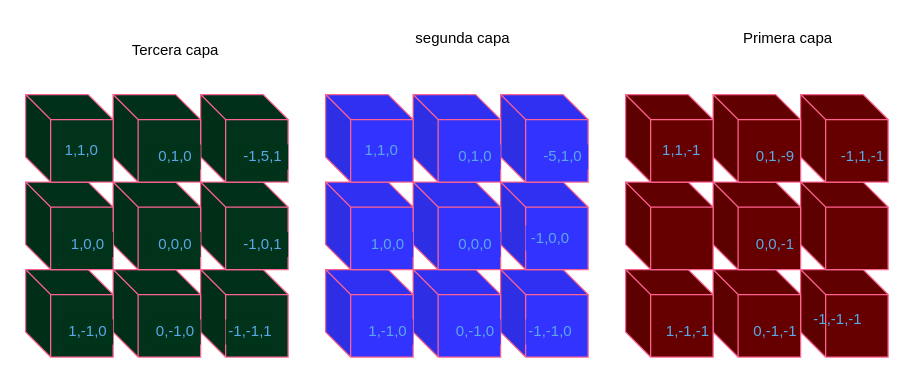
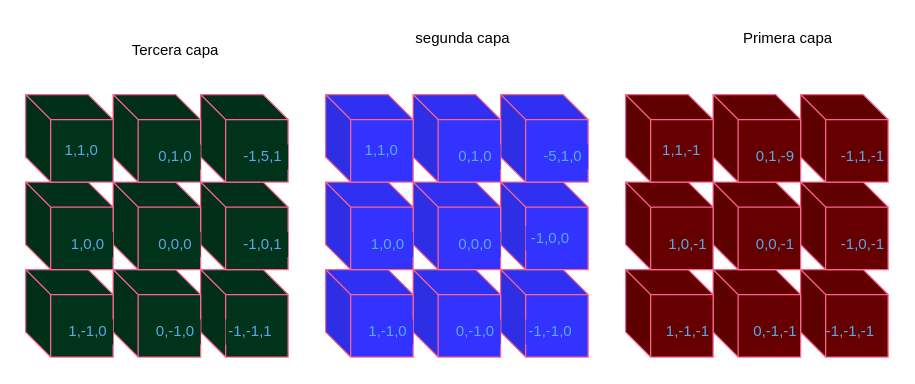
  <mxCell id="0" />
  <mxCell id="1" parent="0" />
  <mxCell id="2" value="" style="shape=cube;whiteSpace=wrap;html=1;boundedLbl=1;backgroundOutline=1;darkOpacity=0.05;darkOpacity2=0.1;rounded=0;sketch=0;strokeColor=#FF6392;fillColor=#660000;fontColor=#5AA9E6;" parent="1" vertex="1"><mxGeometry x="640" y="215" width="70" height="70" as="geometry" /></mxCell>
  <mxCell id="3" value="" style="shape=cube;whiteSpace=wrap;html=1;boundedLbl=1;backgroundOutline=1;darkOpacity=0.05;darkOpacity2=0.1;rounded=0;sketch=0;strokeColor=#FF6392;fillColor=#660000;fontColor=#5AA9E6;" parent="1" vertex="1"><mxGeometry x="570" y="215" width="70" height="70" as="geometry" /></mxCell>
  <mxCell id="4" value="" style="shape=cube;whiteSpace=wrap;html=1;boundedLbl=1;backgroundOutline=1;darkOpacity=0.05;darkOpacity2=0.1;rounded=0;sketch=0;strokeColor=#FF6392;fillColor=#660000;fontColor=#5AA9E6;" parent="1" vertex="1"><mxGeometry x="500" y="215" width="70" height="70" as="geometry" /></mxCell>
  <mxCell id="5" value="" style="shape=cube;whiteSpace=wrap;html=1;boundedLbl=1;backgroundOutline=1;darkOpacity=0.05;darkOpacity2=0.1;rounded=0;sketch=0;strokeColor=#FF6392;fillColor=#660000;fontColor=#5AA9E6;" parent="1" vertex="1"><mxGeometry x="640" y="145" width="70" height="70" as="geometry" /></mxCell>
  <mxCell id="6" value="" style="shape=cube;whiteSpace=wrap;html=1;boundedLbl=1;backgroundOutline=1;darkOpacity=0.05;darkOpacity2=0.1;rounded=0;sketch=0;strokeColor=#FF6392;fillColor=#660000;fontColor=#5AA9E6;" parent="1" vertex="1"><mxGeometry x="570" y="145" width="70" height="70" as="geometry" /></mxCell>
  <mxCell id="7" value="" style="shape=cube;whiteSpace=wrap;html=1;boundedLbl=1;backgroundOutline=1;darkOpacity=0.05;darkOpacity2=0.1;rounded=0;sketch=0;strokeColor=#FF6392;fillColor=#660000;fontColor=#5AA9E6;" parent="1" vertex="1"><mxGeometry x="500" y="145" width="70" height="70" as="geometry" /></mxCell>
- <mxCell id="8" value="-1,-1,-1" style="text;html=1;strokeColor=none;fillColor=none;align=center;verticalAlign=middle;whiteSpace=wrap;rounded=0;sketch=0;fontColor=#5AA9E6;" parent="1" vertex="1"><mxGeometry x="650" y="245" width="40" height="20" as="geometry" /></mxCell>
+ <mxCell id="8" value="-1,-1,-1" style="text;html=1;strokeColor=none;fillColor=none;align=center;verticalAlign=middle;whiteSpace=wrap;rounded=0;sketch=0;fontColor=#5AA9E6;" parent="1" vertex="1"><mxGeometry x="660" y="255" width="40" height="20" as="geometry" /></mxCell>
  <mxCell id="9" value="0,-1,-1" style="text;html=1;strokeColor=none;fillColor=none;align=center;verticalAlign=middle;whiteSpace=wrap;rounded=0;sketch=0;fontColor=#5AA9E6;" parent="1" vertex="1"><mxGeometry x="600" y="255" width="40" height="20" as="geometry" /></mxCell>
  <mxCell id="10" value="1,-1,-1" style="text;html=1;strokeColor=none;fillColor=none;align=center;verticalAlign=middle;whiteSpace=wrap;rounded=0;sketch=0;fontColor=#5AA9E6;" parent="1" vertex="1"><mxGeometry x="530" y="255" width="40" height="20" as="geometry" /></mxCell>
+ <mxCell id="11" value="-1,0,-1" style="text;html=1;strokeColor=none;fillColor=none;align=center;verticalAlign=middle;whiteSpace=wrap;rounded=0;sketch=0;fontColor=#5AA9E6;" parent="1" vertex="1"><mxGeometry x="670" y="185" width="40" height="20" as="geometry" /></mxCell>
  <mxCell id="12" value="0,0,-1" style="text;html=1;strokeColor=none;fillColor=none;align=center;verticalAlign=middle;whiteSpace=wrap;rounded=0;sketch=0;fontColor=#5AA9E6;" parent="1" vertex="1"><mxGeometry x="600" y="185" width="40" height="20" as="geometry" /></mxCell>
+ <mxCell id="13" value="1,0,-1" style="text;html=1;strokeColor=none;fillColor=none;align=center;verticalAlign=middle;whiteSpace=wrap;rounded=0;sketch=0;fontColor=#5AA9E6;" parent="1" vertex="1"><mxGeometry x="530" y="185" width="40" height="20" as="geometry" /></mxCell>
  <mxCell id="14" value="" style="shape=cube;whiteSpace=wrap;html=1;boundedLbl=1;backgroundOutline=1;darkOpacity=0.05;darkOpacity2=0.1;rounded=0;sketch=0;strokeColor=#FF6392;fillColor=#660000;fontColor=#5AA9E6;" parent="1" vertex="1"><mxGeometry x="640" y="75" width="70" height="70" as="geometry" /></mxCell>
  <mxCell id="15" value="" style="shape=cube;whiteSpace=wrap;html=1;boundedLbl=1;backgroundOutline=1;darkOpacity=0.05;darkOpacity2=0.1;rounded=0;sketch=0;strokeColor=#FF6392;fillColor=#660000;fontColor=#5AA9E6;" parent="1" vertex="1"><mxGeometry x="570" y="75" width="70" height="70" as="geometry" /></mxCell>
  <mxCell id="16" value="1,1,-1" style="shape=cube;whiteSpace=wrap;html=1;boundedLbl=1;backgroundOutline=1;darkOpacity=0.05;darkOpacity2=0.1;rounded=0;sketch=0;strokeColor=#FF6392;fillColor=#660000;fontColor=#5AA9E6;" parent="1" vertex="1"><mxGeometry x="500" y="75" width="70" height="70" as="geometry" /></mxCell>
  <mxCell id="17" value="-1,1,-1" style="text;html=1;strokeColor=none;fillColor=none;align=center;verticalAlign=middle;whiteSpace=wrap;rounded=0;sketch=0;fontColor=#5AA9E6;" parent="1" vertex="1"><mxGeometry x="670" y="115" width="40" height="20" as="geometry" /></mxCell>
  <mxCell id="18" value="0,1,-9" style="text;html=1;strokeColor=none;fillColor=none;align=center;verticalAlign=middle;whiteSpace=wrap;rounded=0;sketch=0;fontColor=#5AA9E6;" parent="1" vertex="1"><mxGeometry x="600" y="115" width="40" height="20" as="geometry" /></mxCell>
  <mxCell id="19" value="" style="shape=cube;whiteSpace=wrap;html=1;boundedLbl=1;backgroundOutline=1;darkOpacity=0.05;darkOpacity2=0.1;rounded=0;sketch=0;strokeColor=#FF6392;fillColor=#3333FF;fontColor=#5AA9E6;" parent="1" vertex="1"><mxGeometry x="400" y="215" width="70" height="70" as="geometry" /></mxCell>
  <mxCell id="20" value="" style="shape=cube;whiteSpace=wrap;html=1;boundedLbl=1;backgroundOutline=1;darkOpacity=0.05;darkOpacity2=0.1;rounded=0;sketch=0;strokeColor=#FF6392;fillColor=#3333FF;fontColor=#5AA9E6;" parent="1" vertex="1"><mxGeometry x="330" y="215" width="70" height="70" as="geometry" /></mxCell>
  <mxCell id="21" value="" style="shape=cube;whiteSpace=wrap;html=1;boundedLbl=1;backgroundOutline=1;darkOpacity=0.05;darkOpacity2=0.1;rounded=0;sketch=0;strokeColor=#FF6392;fillColor=#3333FF;fontColor=#5AA9E6;" parent="1" vertex="1"><mxGeometry x="260" y="215" width="70" height="70" as="geometry" /></mxCell>
  <mxCell id="22" value="" style="shape=cube;whiteSpace=wrap;html=1;boundedLbl=1;backgroundOutline=1;darkOpacity=0.05;darkOpacity2=0.1;rounded=0;sketch=0;strokeColor=#FF6392;fillColor=#3333FF;fontColor=#5AA9E6;" parent="1" vertex="1"><mxGeometry x="400" y="145" width="70" height="70" as="geometry" /></mxCell>
  <mxCell id="23" value="" style="shape=cube;whiteSpace=wrap;html=1;boundedLbl=1;backgroundOutline=1;darkOpacity=0.05;darkOpacity2=0.1;rounded=0;sketch=0;strokeColor=#FF6392;fillColor=#3333FF;fontColor=#5AA9E6;" parent="1" vertex="1"><mxGeometry x="330" y="145" width="70" height="70" as="geometry" /></mxCell>
  <mxCell id="24" value="" style="shape=cube;whiteSpace=wrap;html=1;boundedLbl=1;backgroundOutline=1;darkOpacity=0.05;darkOpacity2=0.1;rounded=0;sketch=0;strokeColor=#FF6392;fillColor=#3333FF;fontColor=#5AA9E6;" parent="1" vertex="1"><mxGeometry x="260" y="145" width="70" height="70" as="geometry" /></mxCell>
  <mxCell id="25" value="-1,-1,0" style="text;html=1;strokeColor=none;fillColor=#3333FF;align=center;verticalAlign=middle;whiteSpace=wrap;rounded=0;sketch=0;fontColor=#5AA9E6;" parent="1" vertex="1"><mxGeometry x="420" y="255" width="40" height="20" as="geometry" /></mxCell>
  <mxCell id="26" value="0,-1,0" style="text;html=1;strokeColor=none;fillColor=#3333FF;align=center;verticalAlign=middle;whiteSpace=wrap;rounded=0;sketch=0;fontColor=#5AA9E6;" parent="1" vertex="1"><mxGeometry x="360" y="255" width="40" height="20" as="geometry" /></mxCell>
  <mxCell id="27" value="1,-1,0" style="text;html=1;strokeColor=none;fillColor=#3333FF;align=center;verticalAlign=middle;whiteSpace=wrap;rounded=0;sketch=0;fontColor=#5AA9E6;" parent="1" vertex="1"><mxGeometry x="290" y="255" width="40" height="20" as="geometry" /></mxCell>
  <mxCell id="28" value="-1,0,0" style="text;html=1;strokeColor=none;fillColor=#3333FF;align=center;verticalAlign=middle;whiteSpace=wrap;rounded=0;sketch=0;fontColor=#5AA9E6;" parent="1" vertex="1"><mxGeometry x="420" y="180" width="40" height="20" as="geometry" /></mxCell>
  <mxCell id="29" value="0,0,0" style="text;html=1;strokeColor=none;fillColor=#3333FF;align=center;verticalAlign=middle;whiteSpace=wrap;rounded=0;sketch=0;fontColor=#5AA9E6;" parent="1" vertex="1"><mxGeometry x="360" y="185" width="40" height="20" as="geometry" /></mxCell>
  <mxCell id="30" value="1,0,0" style="text;html=1;strokeColor=none;fillColor=#3333FF;align=center;verticalAlign=middle;whiteSpace=wrap;rounded=0;sketch=0;fontColor=#5AA9E6;" parent="1" vertex="1"><mxGeometry x="290" y="185" width="40" height="20" as="geometry" /></mxCell>
  <mxCell id="31" value="" style="shape=cube;whiteSpace=wrap;html=1;boundedLbl=1;backgroundOutline=1;darkOpacity=0.05;darkOpacity2=0.1;rounded=0;sketch=0;strokeColor=#FF6392;fillColor=#3333FF;fontColor=#5AA9E6;" parent="1" vertex="1"><mxGeometry x="400" y="75" width="70" height="70" as="geometry" /></mxCell>
  <mxCell id="32" value="" style="shape=cube;whiteSpace=wrap;html=1;boundedLbl=1;backgroundOutline=1;darkOpacity=0.05;darkOpacity2=0.1;rounded=0;sketch=0;strokeColor=#FF6392;fillColor=#3333FF;fontColor=#5AA9E6;" parent="1" vertex="1"><mxGeometry x="330" y="75" width="70" height="70" as="geometry" /></mxCell>
  <mxCell id="33" value="1,1,0" style="shape=cube;whiteSpace=wrap;html=1;boundedLbl=1;backgroundOutline=1;darkOpacity=0.05;darkOpacity2=0.1;rounded=0;sketch=0;strokeColor=#FF6392;fillColor=#3333FF;fontColor=#5AA9E6;" parent="1" vertex="1"><mxGeometry x="260" y="75" width="70" height="70" as="geometry" /></mxCell>
  <mxCell id="34" value="-5,1,0" style="text;html=1;strokeColor=none;fillColor=#3333FF;align=center;verticalAlign=middle;whiteSpace=wrap;rounded=0;sketch=0;fontColor=#5AA9E6;" parent="1" vertex="1"><mxGeometry x="430" y="115" width="40" height="20" as="geometry" /></mxCell>
  <mxCell id="35" value="0,1,0" style="text;html=1;strokeColor=none;fillColor=#3333FF;align=center;verticalAlign=middle;whiteSpace=wrap;rounded=0;sketch=0;fontColor=#5AA9E6;" parent="1" vertex="1"><mxGeometry x="360" y="115" width="40" height="20" as="geometry" /></mxCell>
  <mxCell id="36" value="" style="shape=cube;whiteSpace=wrap;html=1;boundedLbl=1;backgroundOutline=1;darkOpacity=0.05;darkOpacity2=0.1;rounded=0;sketch=0;strokeColor=#FF6392;fillColor=#00331A;fontColor=#5AA9E6;" parent="1" vertex="1"><mxGeometry x="160" y="215" width="70" height="70" as="geometry" /></mxCell>
  <mxCell id="37" value="" style="shape=cube;whiteSpace=wrap;html=1;boundedLbl=1;backgroundOutline=1;darkOpacity=0.05;darkOpacity2=0.1;rounded=0;sketch=0;strokeColor=#FF6392;fillColor=#00331A;fontColor=#5AA9E6;" parent="1" vertex="1"><mxGeometry x="90" y="215" width="70" height="70" as="geometry" /></mxCell>
  <mxCell id="38" value="" style="shape=cube;whiteSpace=wrap;html=1;boundedLbl=1;backgroundOutline=1;darkOpacity=0.05;darkOpacity2=0.1;rounded=0;sketch=0;strokeColor=#FF6392;fillColor=#00331A;fontColor=#5AA9E6;" parent="1" vertex="1"><mxGeometry x="20" y="215" width="70" height="70" as="geometry" /></mxCell>
  <mxCell id="39" value="" style="shape=cube;whiteSpace=wrap;html=1;boundedLbl=1;backgroundOutline=1;darkOpacity=0.05;darkOpacity2=0.1;rounded=0;sketch=0;strokeColor=#FF6392;fillColor=#00331A;fontColor=#5AA9E6;" parent="1" vertex="1"><mxGeometry x="160" y="145" width="70" height="70" as="geometry" /></mxCell>
  <mxCell id="40" value="" style="shape=cube;whiteSpace=wrap;html=1;boundedLbl=1;backgroundOutline=1;darkOpacity=0.05;darkOpacity2=0.1;rounded=0;sketch=0;strokeColor=#FF6392;fillColor=#00331A;fontColor=#5AA9E6;" parent="1" vertex="1"><mxGeometry x="90" y="145" width="70" height="70" as="geometry" /></mxCell>
  <mxCell id="41" value="" style="shape=cube;whiteSpace=wrap;html=1;boundedLbl=1;backgroundOutline=1;darkOpacity=0.05;darkOpacity2=0.1;rounded=0;sketch=0;strokeColor=#FF6392;fillColor=#00331A;fontColor=#5AA9E6;" parent="1" vertex="1"><mxGeometry x="20" y="145" width="70" height="70" as="geometry" /></mxCell>
  <mxCell id="42" value="-1,-1,1" style="text;html=1;strokeColor=none;fillColor=#00331A;align=center;verticalAlign=middle;whiteSpace=wrap;rounded=0;sketch=0;fontColor=#5AA9E6;" parent="1" vertex="1"><mxGeometry x="180" y="255" width="40" height="20" as="geometry" /></mxCell>
  <mxCell id="43" value="0,-1,0" style="text;html=1;strokeColor=none;fillColor=#00331A;align=center;verticalAlign=middle;whiteSpace=wrap;rounded=0;sketch=0;fontColor=#5AA9E6;" parent="1" vertex="1"><mxGeometry x="120" y="255" width="40" height="20" as="geometry" /></mxCell>
  <mxCell id="44" value="1,-1,0" style="text;html=1;strokeColor=none;fillColor=#00331A;align=center;verticalAlign=middle;whiteSpace=wrap;rounded=0;sketch=0;fontColor=#5AA9E6;" parent="1" vertex="1"><mxGeometry x="50" y="255" width="40" height="20" as="geometry" /></mxCell>
  <mxCell id="45" value="-1,0,1" style="text;html=1;strokeColor=none;fillColor=#00331A;align=center;verticalAlign=middle;whiteSpace=wrap;rounded=0;sketch=0;fontColor=#5AA9E6;" parent="1" vertex="1"><mxGeometry x="190" y="185" width="40" height="20" as="geometry" /></mxCell>
  <mxCell id="46" value="0,0,0" style="text;html=1;strokeColor=none;fillColor=#00331A;align=center;verticalAlign=middle;whiteSpace=wrap;rounded=0;sketch=0;fontColor=#5AA9E6;" parent="1" vertex="1"><mxGeometry x="120" y="185" width="40" height="20" as="geometry" /></mxCell>
  <mxCell id="47" value="1,0,0" style="text;html=1;strokeColor=none;fillColor=#00331A;align=center;verticalAlign=middle;whiteSpace=wrap;rounded=0;sketch=0;fontColor=#5AA9E6;" parent="1" vertex="1"><mxGeometry x="50" y="185" width="40" height="20" as="geometry" /></mxCell>
  <mxCell id="48" value="" style="shape=cube;whiteSpace=wrap;html=1;boundedLbl=1;backgroundOutline=1;darkOpacity=0.05;darkOpacity2=0.1;rounded=0;sketch=0;strokeColor=#FF6392;fillColor=#00331A;fontColor=#5AA9E6;" parent="1" vertex="1"><mxGeometry x="160" y="75" width="70" height="70" as="geometry" /></mxCell>
  <mxCell id="49" value="" style="shape=cube;whiteSpace=wrap;html=1;boundedLbl=1;backgroundOutline=1;darkOpacity=0.05;darkOpacity2=0.1;rounded=0;sketch=0;strokeColor=#FF6392;fillColor=#00331A;fontColor=#5AA9E6;" parent="1" vertex="1"><mxGeometry x="90" y="75" width="70" height="70" as="geometry" /></mxCell>
  <mxCell id="50" value="1,1,0" style="shape=cube;whiteSpace=wrap;html=1;boundedLbl=1;backgroundOutline=1;darkOpacity=0.05;darkOpacity2=0.1;rounded=0;sketch=0;strokeColor=#FF6392;fillColor=#00331A;fontColor=#5AA9E6;" parent="1" vertex="1"><mxGeometry x="20" y="75" width="70" height="70" as="geometry" /></mxCell>
  <mxCell id="51" value="-1,5,1" style="text;html=1;strokeColor=none;fillColor=#00331A;align=center;verticalAlign=middle;whiteSpace=wrap;rounded=0;sketch=0;fontColor=#5AA9E6;" parent="1" vertex="1"><mxGeometry x="190" y="115" width="40" height="20" as="geometry" /></mxCell>
  <mxCell id="52" value="0,1,0" style="text;html=1;strokeColor=none;fillColor=#00331A;align=center;verticalAlign=middle;whiteSpace=wrap;rounded=0;sketch=0;fontColor=#5AA9E6;" parent="1" vertex="1"><mxGeometry x="120" y="115" width="40" height="20" as="geometry" /></mxCell>
  <mxCell id="53" value="Primera capa" style="text;html=1;strokeColor=none;fillColor=none;align=center;verticalAlign=middle;whiteSpace=wrap;rounded=0;" vertex="1" parent="1"><mxGeometry x="580" y="20" width="100" height="20" as="geometry" /></mxCell>
  <mxCell id="54" value="segunda capa" style="text;html=1;strokeColor=none;fillColor=none;align=center;verticalAlign=middle;whiteSpace=wrap;rounded=0;" vertex="1" parent="1"><mxGeometry x="320" y="20" width="100" height="20" as="geometry" /></mxCell>
  <mxCell id="55" value="Tercera capa" style="text;html=1;strokeColor=none;fillColor=none;align=center;verticalAlign=middle;whiteSpace=wrap;rounded=0;" vertex="1" parent="1"><mxGeometry x="90" y="30" width="100" height="20" as="geometry" /></mxCell>
